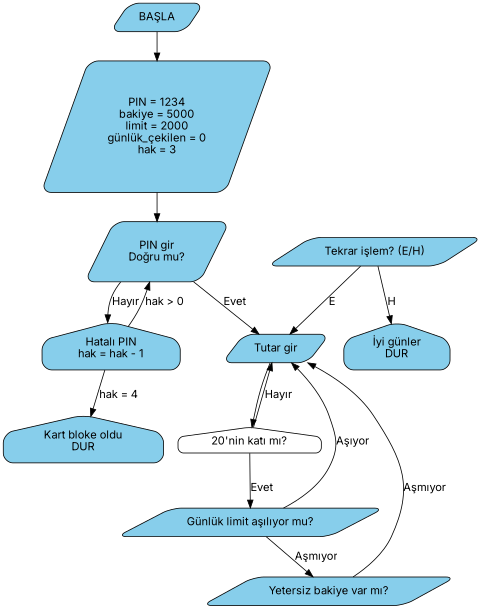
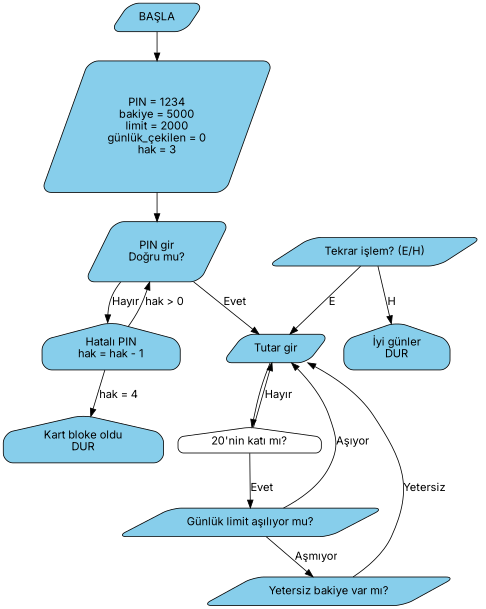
  digraph {
    fontname=Inter
    rankdir=TB
    node [fillcolor=skyblue fontname=Inter shape=parallelogram style="rounded,filled"]
    edge [fontname=Inter]
    n1 [label="BAŞLA"]
    n2 [label="PIN = 1234\nbakiye = 5000\nlimit = 2000\ngünlük_çekilen = 0\nhak = 3"]
    n3 [label="PIN gir\nDoğru mu?"]
    n4 [label="Hatalı PIN\nhak = hak - 1" shape=house]
    n5 [label="Tutar gir"]
    n6 [label="Kart bloke oldu\nDUR" shape=house]
    n7 [fillcolor=white label="20'nin katı mı?" shape=house]
    n8 [label="Günlük limit aşılıyor mu?"]
    n9 [label="Yetersiz bakiye var mı?"]
    n10 [label="Tekrar işlem? (E/H)"]
    n11 [label="İyi günler\nDUR" shape=house]
    n1 -> n2
    n2 -> n3
    n3 -> n4 [label="Hayır"]
    n3 -> n5 [label=Evet]
    n4 -> n3 [label="hak > 0"]
    n4 -> n6 [label="hak = 4"]
    n5 -> n7
    n7 -> n5 [label="Hayır"]
    n7 -> n8 [label=Evet]
    n8 -> n5 [label="Aşıyor"]
    n8 -> n9 [label="Aşmıyor"]
-   n9 -> n5 [label="Aşmıyor"]
+   n9 -> n5 [label=Yetersiz]
    n10 -> n5 [label=E]
    n10 -> n11 [label=H]
  }
